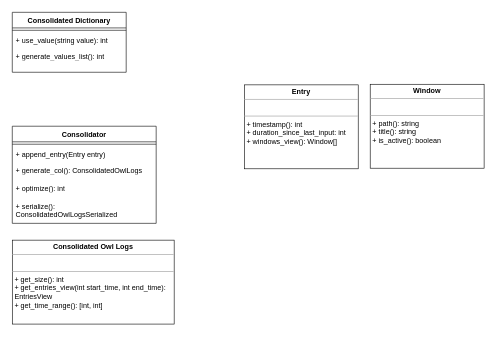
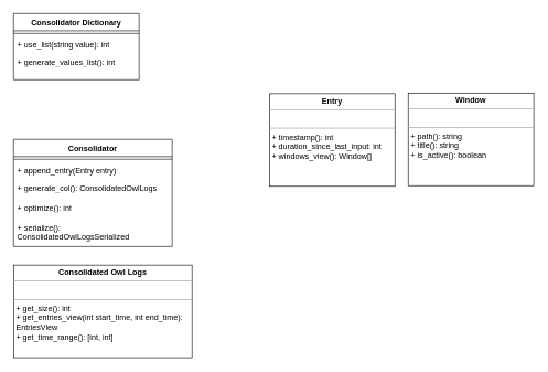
  <mxCell id="0" />
  <mxCell id="1" parent="0" />
  <mxCell id="2" value="&lt;p style=&quot;margin:0px;margin-top:4px;text-align:center;&quot;&gt;&lt;b&gt;Consolidated Owl Logs&lt;/b&gt;&lt;/p&gt;&lt;hr size=&quot;1&quot;&gt;&lt;p style=&quot;margin:0px;margin-left:4px;&quot;&gt;&lt;br&gt;&lt;/p&gt;&lt;hr size=&quot;1&quot;&gt;&lt;p style=&quot;margin:0px;margin-left:4px;&quot;&gt;+ get_size(): int&lt;br&gt;+ get_entries_view(int start_time, int end_time): EntriesView&lt;/p&gt;&lt;p style=&quot;margin:0px;margin-left:4px;&quot;&gt;+ get_time_range(): [int, int]&lt;br&gt;&lt;/p&gt;" style="verticalAlign=top;align=left;overflow=fill;fontSize=12;fontFamily=Helvetica;html=1;whiteSpace=wrap;" parent="1" vertex="1"><mxGeometry x="20" y="400" width="270" height="140" as="geometry" /></mxCell>
  <mxCell id="3" value="&lt;p style=&quot;margin:0px;margin-top:4px;text-align:center;&quot;&gt;&lt;b&gt;Entry&lt;/b&gt;&lt;/p&gt;&lt;hr size=&quot;1&quot;&gt;&lt;p style=&quot;margin:0px;margin-left:4px;&quot;&gt;&lt;br&gt;&lt;/p&gt;&lt;hr size=&quot;1&quot;&gt;&lt;p style=&quot;margin:0px;margin-left:4px;&quot;&gt;+ timestamp(): int&lt;/p&gt;&lt;p style=&quot;margin:0px;margin-left:4px;&quot;&gt;+ duration_since_last_input: int&lt;/p&gt;&lt;p style=&quot;margin:0px;margin-left:4px;&quot;&gt;+ windows_view(): Window[]&lt;/p&gt;" style="verticalAlign=top;align=left;overflow=fill;fontSize=12;fontFamily=Helvetica;html=1;whiteSpace=wrap;" parent="1" vertex="1"><mxGeometry x="407" y="141" width="190" height="140" as="geometry" /></mxCell>
  <mxCell id="4" value="&lt;p style=&quot;margin:0px;margin-top:4px;text-align:center;&quot;&gt;&lt;b&gt;Window&lt;/b&gt;&lt;/p&gt;&lt;hr size=&quot;1&quot;&gt;&lt;p style=&quot;margin:0px;margin-left:4px;&quot;&gt;&lt;br&gt;&lt;/p&gt;&lt;hr size=&quot;1&quot;&gt;&lt;p style=&quot;margin:0px;margin-left:4px;&quot;&gt;+ path(): string&lt;/p&gt;&lt;p style=&quot;margin:0px;margin-left:4px;&quot;&gt;+ title(): string&lt;/p&gt;&lt;p style=&quot;margin:0px;margin-left:4px;&quot;&gt;+ is_active(): boolean&lt;/p&gt;" style="verticalAlign=top;align=left;overflow=fill;fontSize=12;fontFamily=Helvetica;html=1;whiteSpace=wrap;" parent="1" vertex="1"><mxGeometry x="617" y="140" width="190" height="140" as="geometry" /></mxCell>
  <mxCell id="5" value="Consolidator" style="swimlane;fontStyle=1;align=center;verticalAlign=top;childLayout=stackLayout;horizontal=1;startSize=26;horizontalStack=0;resizeParent=1;resizeParentMax=0;resizeLast=0;collapsible=1;marginBottom=0;whiteSpace=wrap;html=1;" parent="1" vertex="1"><mxGeometry x="20" y="210" width="240" height="162" as="geometry" /></mxCell>
  <mxCell id="6" value="" style="line;strokeWidth=1;fillColor=none;align=left;verticalAlign=middle;spacingTop=-1;spacingLeft=3;spacingRight=3;rotatable=0;labelPosition=right;points=[];portConstraint=eastwest;strokeColor=inherit;" parent="5" vertex="1"><mxGeometry y="26" width="240" height="8" as="geometry" /></mxCell>
  <mxCell id="7" value="+ append_entry(Entry entry)" style="text;strokeColor=none;fillColor=none;align=left;verticalAlign=top;spacingLeft=4;spacingRight=4;overflow=hidden;rotatable=0;points=[[0,0.5],[1,0.5]];portConstraint=eastwest;whiteSpace=wrap;html=1;" parent="5" vertex="1"><mxGeometry y="34" width="240" height="26" as="geometry" /></mxCell>
  <mxCell id="8" value="+ generate_col(): ConsolidatedOwlLogs" style="text;strokeColor=none;fillColor=none;align=left;verticalAlign=top;spacingLeft=4;spacingRight=4;overflow=hidden;rotatable=0;points=[[0,0.5],[1,0.5]];portConstraint=eastwest;whiteSpace=wrap;html=1;" parent="5" vertex="1"><mxGeometry y="60" width="240" height="30" as="geometry" /></mxCell>
  <mxCell id="9" value="+ optimize(): int" style="text;strokeColor=none;fillColor=none;align=left;verticalAlign=top;spacingLeft=4;spacingRight=4;overflow=hidden;rotatable=0;points=[[0,0.5],[1,0.5]];portConstraint=eastwest;whiteSpace=wrap;html=1;" parent="5" vertex="1"><mxGeometry y="90" width="240" height="30" as="geometry" /></mxCell>
  <mxCell id="10" value="+ serialize(): ConsolidatedOwlLogsSerialized" style="text;strokeColor=none;fillColor=none;align=left;verticalAlign=top;spacingLeft=4;spacingRight=4;overflow=hidden;rotatable=0;points=[[0,0.5],[1,0.5]];portConstraint=eastwest;whiteSpace=wrap;html=1;" parent="5" vertex="1"><mxGeometry y="120" width="240" height="42" as="geometry" /></mxCell>
- <mxCell id="11" value="Consolidated Dictionary" style="swimlane;fontStyle=1;align=center;verticalAlign=top;childLayout=stackLayout;horizontal=1;startSize=26;horizontalStack=0;resizeParent=1;resizeParentMax=0;resizeLast=0;collapsible=1;marginBottom=0;whiteSpace=wrap;html=1;" parent="1" vertex="1"><mxGeometry x="20" y="20" width="190" height="100" as="geometry" /></mxCell>
+ <mxCell id="11" value="Consolidator Dictionary" style="swimlane;fontStyle=1;align=center;verticalAlign=top;childLayout=stackLayout;horizontal=1;startSize=26;horizontalStack=0;resizeParent=1;resizeParentMax=0;resizeLast=0;collapsible=1;marginBottom=0;whiteSpace=wrap;html=1;" parent="1" vertex="1"><mxGeometry x="20" y="20" width="190" height="100" as="geometry" /></mxCell>
  <mxCell id="12" value="" style="line;strokeWidth=1;fillColor=none;align=left;verticalAlign=middle;spacingTop=-1;spacingLeft=3;spacingRight=3;rotatable=0;labelPosition=right;points=[];portConstraint=eastwest;strokeColor=inherit;" parent="11" vertex="1"><mxGeometry y="26" width="190" height="8" as="geometry" /></mxCell>
- <mxCell id="13" value="+ use_value(string value): int" style="text;strokeColor=none;fillColor=none;align=left;verticalAlign=top;spacingLeft=4;spacingRight=4;overflow=hidden;rotatable=0;points=[[0,0.5],[1,0.5]];portConstraint=eastwest;whiteSpace=wrap;html=1;" parent="11" vertex="1"><mxGeometry y="34" width="190" height="26" as="geometry" /></mxCell>
+ <mxCell id="13" value="+ use_list(string value): int" style="text;strokeColor=none;fillColor=none;align=left;verticalAlign=top;spacingLeft=4;spacingRight=4;overflow=hidden;rotatable=0;points=[[0,0.5],[1,0.5]];portConstraint=eastwest;whiteSpace=wrap;html=1;" parent="11" vertex="1"><mxGeometry y="34" width="190" height="26" as="geometry" /></mxCell>
  <mxCell id="14" value="+ generate_values_list(): int" style="text;strokeColor=none;fillColor=none;align=left;verticalAlign=top;spacingLeft=4;spacingRight=4;overflow=hidden;rotatable=0;points=[[0,0.5],[1,0.5]];portConstraint=eastwest;whiteSpace=wrap;html=1;" vertex="1" parent="11"><mxGeometry y="60" width="190" height="40" as="geometry" /></mxCell>
